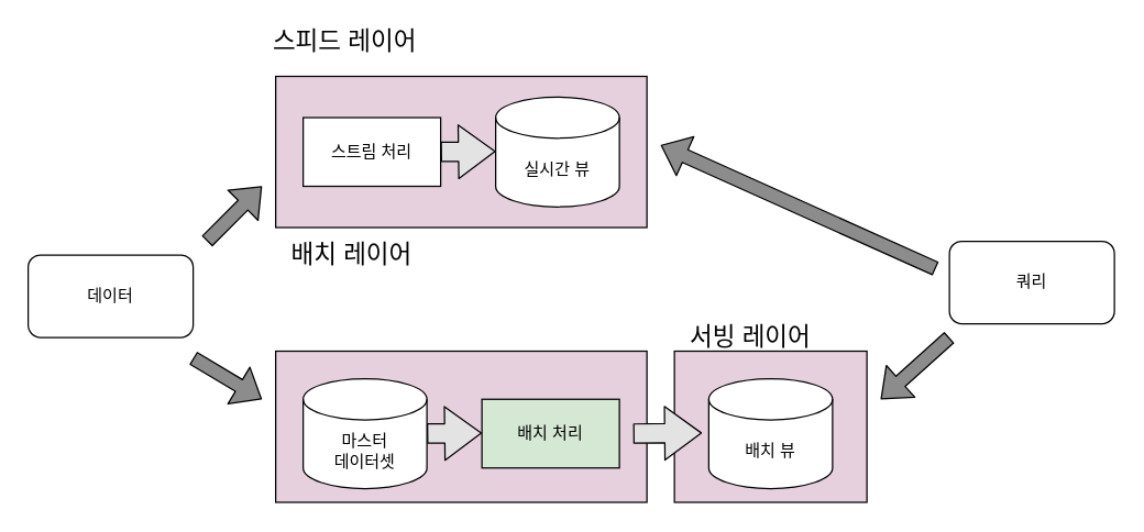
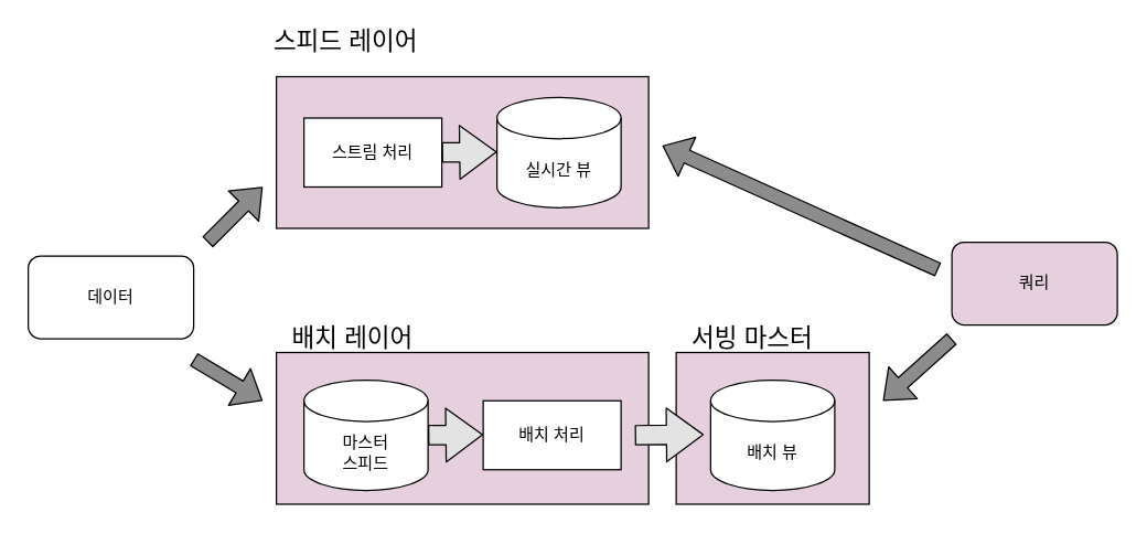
  <mxCell id="0" />
  <mxCell id="1" parent="0" />
  <mxCell id="2" value="데이터" style="rounded=1;whiteSpace=wrap;html=1;" vertex="1" parent="1"><mxGeometry x="20" y="185" width="120" height="60" as="geometry" /></mxCell>
  <mxCell id="3" value="" style="shape=flexArrow;endArrow=classic;html=1;fillColor=#8C8C8C;" edge="1" parent="1"><mxGeometry width="50" height="50" relative="1" as="geometry"><mxPoint x="150" y="175" as="sourcePoint" /><mxPoint x="190" y="135" as="targetPoint" /></mxGeometry></mxCell>
  <mxCell id="4" value="" style="shape=flexArrow;endArrow=classic;html=1;fillColor=#8C8C8C;" edge="1" parent="1"><mxGeometry width="50" height="50" relative="1" as="geometry"><mxPoint x="140" y="260" as="sourcePoint" /><mxPoint x="190" y="290" as="targetPoint" /></mxGeometry></mxCell>
  <mxCell id="5" value="" style="rounded=0;whiteSpace=wrap;html=1;fillColor=#E6D0DE;" vertex="1" parent="1"><mxGeometry x="200" y="55" width="270" height="110" as="geometry" /></mxCell>
  <mxCell id="6" value="스트림 처리" style="rounded=0;whiteSpace=wrap;html=1;" vertex="1" parent="1"><mxGeometry x="220" y="85" width="100" height="50" as="geometry" /></mxCell>
  <mxCell id="7" value="실시간 뷰" style="shape=cylinder3;whiteSpace=wrap;html=1;boundedLbl=1;backgroundOutline=1;size=15;" vertex="1" parent="1"><mxGeometry x="360" y="70" width="90" height="80" as="geometry" /></mxCell>
  <mxCell id="8" value="" style="rounded=0;whiteSpace=wrap;html=1;fillColor=#E6D0DE;" vertex="1" parent="1"><mxGeometry x="200" y="255" width="270" height="110" as="geometry" /></mxCell>
- <mxCell id="9" value="마스터&lt;br&gt;데이터셋" style="shape=cylinder3;whiteSpace=wrap;html=1;boundedLbl=1;backgroundOutline=1;size=15;" vertex="1" parent="1"><mxGeometry x="220" y="275" width="90" height="80" as="geometry" /></mxCell>
- <mxCell id="10" value="배치 처리" style="rounded=0;whiteSpace=wrap;html=1;fillColor=#d5e8d4;" vertex="1" parent="1"><mxGeometry x="350" y="290" width="100" height="50" as="geometry" /></mxCell>
+ <mxCell id="9" value="마스터&lt;br&gt;스피드" style="shape=cylinder3;whiteSpace=wrap;html=1;boundedLbl=1;backgroundOutline=1;size=15;" vertex="1" parent="1"><mxGeometry x="220" y="275" width="90" height="80" as="geometry" /></mxCell>
+ <mxCell id="10" value="배치 처리" style="rounded=0;whiteSpace=wrap;html=1;" vertex="1" parent="1"><mxGeometry x="350" y="290" width="100" height="50" as="geometry" /></mxCell>
  <mxCell id="11" value="" style="rounded=0;whiteSpace=wrap;html=1;fillColor=#E6D0DE;" vertex="1" parent="1"><mxGeometry x="490" y="255" width="140" height="110" as="geometry" /></mxCell>
  <mxCell id="12" value="배치 뷰" style="shape=cylinder3;whiteSpace=wrap;html=1;boundedLbl=1;backgroundOutline=1;size=15;" vertex="1" parent="1"><mxGeometry x="515" y="275" width="90" height="80" as="geometry" /></mxCell>
- <mxCell id="13" value="쿼리" style="rounded=1;whiteSpace=wrap;html=1;" vertex="1" parent="1"><mxGeometry x="690" y="175" width="120" height="60" as="geometry" /></mxCell>
+ <mxCell id="13" value="쿼리" style="rounded=1;whiteSpace=wrap;html=1;fillColor=#e6d0de;" vertex="1" parent="1"><mxGeometry x="690" y="175" width="120" height="60" as="geometry" /></mxCell>
  <mxCell id="14" value="" style="shape=flexArrow;endArrow=classic;html=1;fillColor=#8C8C8C;" edge="1" parent="1"><mxGeometry width="50" height="50" relative="1" as="geometry"><mxPoint x="680" y="195" as="sourcePoint" /><mxPoint x="480" y="105" as="targetPoint" /></mxGeometry></mxCell>
  <mxCell id="15" value="" style="shape=flexArrow;endArrow=classic;html=1;fillColor=#8C8C8C;" edge="1" parent="1"><mxGeometry width="50" height="50" relative="1" as="geometry"><mxPoint x="690" y="245" as="sourcePoint" /><mxPoint x="640" y="290" as="targetPoint" /></mxGeometry></mxCell>
  <mxCell id="16" value="" style="shape=flexArrow;endArrow=classic;html=1;width=14;endSize=8.52;endWidth=24;fillColor=#E3E3E3;" edge="1" parent="1"><mxGeometry width="50" height="50" relative="1" as="geometry"><mxPoint x="320" y="110" as="sourcePoint" /><mxPoint x="360" y="109.5" as="targetPoint" /></mxGeometry></mxCell>
  <mxCell id="17" value="" style="shape=flexArrow;endArrow=classic;html=1;width=14;endSize=8.52;endWidth=24;fillColor=#E3E3E3;" edge="1" parent="1"><mxGeometry width="50" height="50" relative="1" as="geometry"><mxPoint x="310" y="315" as="sourcePoint" /><mxPoint x="350" y="314.5" as="targetPoint" /></mxGeometry></mxCell>
  <mxCell id="18" value="" style="shape=flexArrow;endArrow=classic;html=1;width=14;endSize=8.52;endWidth=24;fillColor=#E3E3E3;" edge="1" parent="1"><mxGeometry width="50" height="50" relative="1" as="geometry"><mxPoint x="460" y="315" as="sourcePoint" /><mxPoint x="510" y="314.5" as="targetPoint" /></mxGeometry></mxCell>
  <mxCell id="19" value="&lt;font style=&quot;font-size: 18px&quot;&gt;스피드 레이어&lt;/font&gt;" style="text;html=1;align=center;verticalAlign=middle;resizable=0;points=[];autosize=1;strokeColor=none;" vertex="1" parent="1"><mxGeometry x="185" y="20" width="130" height="20" as="geometry" /></mxCell>
- <mxCell id="20" value="&lt;font style=&quot;font-size: 18px&quot;&gt;배치 레이어&lt;/font&gt;" style="text;html=1;align=center;verticalAlign=middle;resizable=0;points=[];autosize=1;strokeColor=none;" vertex="1" parent="1"><mxGeometry x="200" y="175" width="110" height="20" as="geometry" /></mxCell>
- <mxCell id="21" value="&lt;font style=&quot;font-size: 18px&quot;&gt;서빙 레이어&lt;/font&gt;" style="text;html=1;align=center;verticalAlign=middle;resizable=0;points=[];autosize=1;strokeColor=none;" vertex="1" parent="1"><mxGeometry x="490" y="235" width="110" height="20" as="geometry" /></mxCell>
+ <mxCell id="20" value="&lt;font style=&quot;font-size: 18px&quot;&gt;배치 레이어&lt;/font&gt;" style="text;html=1;align=center;verticalAlign=middle;resizable=0;points=[];autosize=1;strokeColor=none;" vertex="1" parent="1"><mxGeometry x="200" y="235" width="110" height="20" as="geometry" /></mxCell>
+ <mxCell id="21" value="&lt;font style=&quot;font-size: 18px&quot;&gt;서빙 마스터&lt;/font&gt;" style="text;html=1;align=center;verticalAlign=middle;resizable=0;points=[];autosize=1;strokeColor=none;" vertex="1" parent="1"><mxGeometry x="490" y="235" width="110" height="20" as="geometry" /></mxCell>
